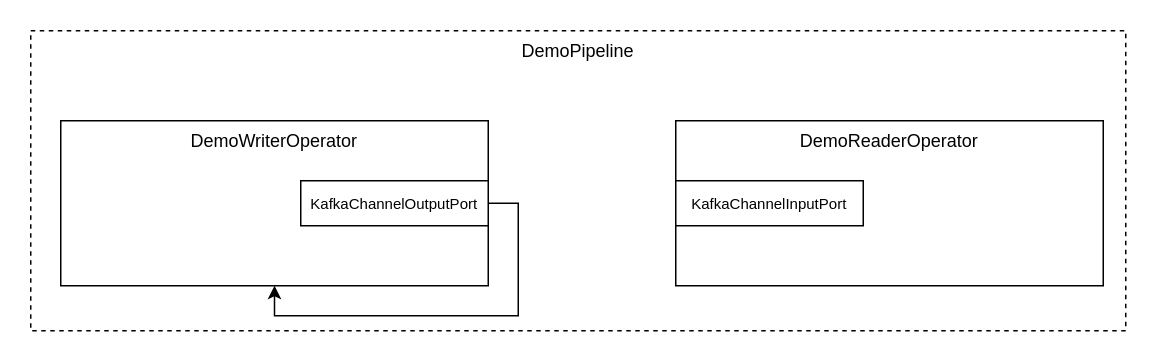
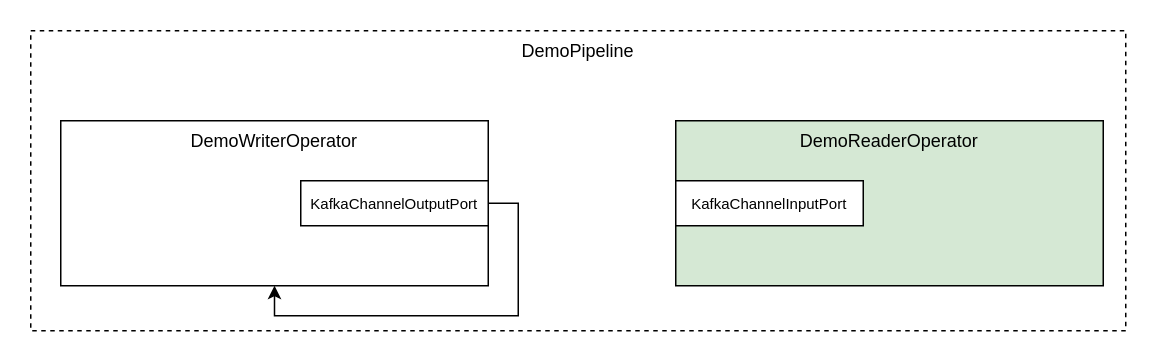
  <mxCell id="0" />
  <mxCell id="1" parent="0" />
  <mxCell id="2" value="DemoPipeline" style="rounded=0;whiteSpace=wrap;html=1;labelPosition=center;verticalLabelPosition=middle;align=center;verticalAlign=top;fillColor=none;dashed=1;" parent="1" vertex="1"><mxGeometry x="20" y="20" width="730" height="200" as="geometry" /></mxCell>
  <mxCell id="3" style="edgeStyle=orthogonalEdgeStyle;rounded=0;orthogonalLoop=1;jettySize=auto;html=1;exitX=1;exitY=0.5;exitDx=0;exitDy=0;" parent="1" source="6" target="4" edge="1"><mxGeometry relative="1" as="geometry" /></mxCell>
  <mxCell id="4" value="DemoWriterOperator" style="rounded=0;whiteSpace=wrap;html=1;labelPosition=center;verticalLabelPosition=middle;align=center;verticalAlign=top;" parent="1" vertex="1"><mxGeometry x="40" y="80" width="285" height="110" as="geometry" /></mxCell>
- <mxCell id="5" value="DemoReaderOperator" style="rounded=0;whiteSpace=wrap;html=1;labelPosition=center;verticalLabelPosition=middle;align=center;verticalAlign=top;" parent="1" vertex="1"><mxGeometry x="450" y="80" width="285" height="110" as="geometry" /></mxCell>
+ <mxCell id="5" value="DemoReaderOperator" style="rounded=0;whiteSpace=wrap;html=1;labelPosition=center;verticalLabelPosition=middle;align=center;verticalAlign=top;fillColor=#d5e8d4;" parent="1" vertex="1"><mxGeometry x="450" y="80" width="285" height="110" as="geometry" /></mxCell>
  <mxCell id="6" value="&lt;font style=&quot;font-size: 10px;&quot;&gt;KafkaChannelOutputPort&lt;/font&gt;" style="rounded=0;whiteSpace=wrap;html=1;labelPosition=center;verticalLabelPosition=middle;align=center;verticalAlign=middle;" parent="1" vertex="1"><mxGeometry x="200" y="120" width="125" height="30" as="geometry" /></mxCell>
  <mxCell id="7" value="&lt;font style=&quot;font-size: 10px;&quot;&gt;KafkaChannelInputPort&lt;/font&gt;" style="rounded=0;whiteSpace=wrap;html=1;labelPosition=center;verticalLabelPosition=middle;align=center;verticalAlign=middle;" parent="1" vertex="1"><mxGeometry x="450" y="120" width="125" height="30" as="geometry" /></mxCell>
